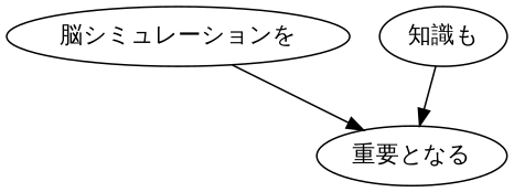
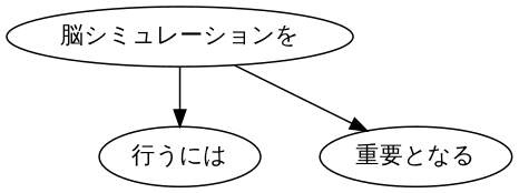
  digraph {
    n1 [label="脳シミュレーションを"]
+   n2 [label="行うには"]
    n3 [label="重要となる"]
-   n4 [label="知識も"]
+   n1 -> n2
    n1 -> n3
-   n4 -> n3
  }
